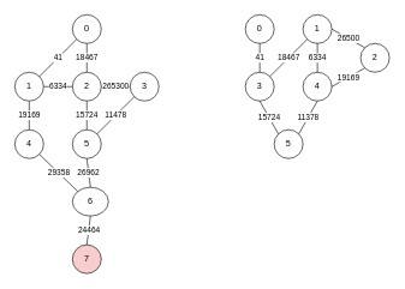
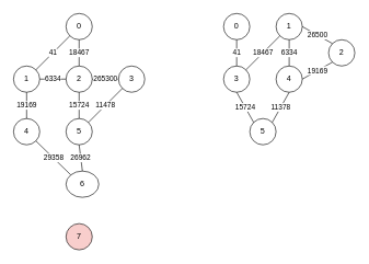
  <mxCell id="0" />
  <mxCell id="1" parent="0" />
  <mxCell id="2" value="1" style="ellipse;whiteSpace=wrap;html=1;aspect=fixed;" vertex="1" parent="1"><mxGeometry x="20" y="100" width="40" height="40" as="geometry" /></mxCell>
  <mxCell id="3" value="2" style="ellipse;whiteSpace=wrap;html=1;aspect=fixed;" vertex="1" parent="1"><mxGeometry x="100" y="100" width="40" height="40" as="geometry" /></mxCell>
  <mxCell id="4" value="5" style="ellipse;whiteSpace=wrap;html=1;aspect=fixed;" vertex="1" parent="1"><mxGeometry x="100" y="180" width="40" height="40" as="geometry" /></mxCell>
  <mxCell id="5" value="4" style="ellipse;whiteSpace=wrap;html=1;aspect=fixed;" vertex="1" parent="1"><mxGeometry x="20" y="180" width="40" height="40" as="geometry" /></mxCell>
  <mxCell id="6" value="3" style="ellipse;whiteSpace=wrap;html=1;aspect=fixed;" vertex="1" parent="1"><mxGeometry x="180" y="100" width="40" height="40" as="geometry" /></mxCell>
  <mxCell id="7" value="6" style="ellipse;whiteSpace=wrap;html=1;aspect=fixed;" vertex="1" parent="1"><mxGeometry x="100" y="260" width="50" height="40" as="geometry" /></mxCell>
  <mxCell id="8" value="7" style="ellipse;whiteSpace=wrap;html=1;aspect=fixed;fillColor=#f8cecc;" vertex="1" parent="1"><mxGeometry x="100" y="340" width="40" height="40" as="geometry" /></mxCell>
  <mxCell id="9" value="0" style="ellipse;whiteSpace=wrap;html=1;aspect=fixed;" vertex="1" parent="1"><mxGeometry x="100" y="20" width="40" height="40" as="geometry" /></mxCell>
  <mxCell id="10" value="18467" style="endArrow=none;html=1;exitX=0.5;exitY=1;exitDx=0;exitDy=0;entryX=0.5;entryY=0;entryDx=0;entryDy=0;" edge="1" parent="1" source="9" target="3"><mxGeometry width="50" height="50" relative="1" as="geometry"><mxPoint x="270" y="60" as="sourcePoint" /><mxPoint x="320" y="10" as="targetPoint" /></mxGeometry></mxCell>
  <mxCell id="11" value="41" style="endArrow=none;html=1;exitX=0;exitY=1;exitDx=0;exitDy=0;entryX=1;entryY=0;entryDx=0;entryDy=0;" edge="1" parent="1" source="9" target="2"><mxGeometry width="50" height="50" relative="1" as="geometry"><mxPoint x="130" y="70" as="sourcePoint" /><mxPoint x="130" y="110" as="targetPoint" /></mxGeometry></mxCell>
  <mxCell id="12" value="6334" style="endArrow=none;html=1;exitX=1;exitY=0.5;exitDx=0;exitDy=0;entryX=0;entryY=0.5;entryDx=0;entryDy=0;" edge="1" parent="1" source="2" target="3"><mxGeometry width="50" height="50" relative="1" as="geometry"><mxPoint x="140" y="80" as="sourcePoint" /><mxPoint x="140" y="120" as="targetPoint" /></mxGeometry></mxCell>
  <mxCell id="13" value="265300" style="endArrow=none;html=1;exitX=1;exitY=0.5;exitDx=0;exitDy=0;entryX=0;entryY=0.5;entryDx=0;entryDy=0;" edge="1" parent="1" source="3" target="6"><mxGeometry width="50" height="50" relative="1" as="geometry"><mxPoint x="150" y="90" as="sourcePoint" /><mxPoint x="150" y="130" as="targetPoint" /></mxGeometry></mxCell>
  <mxCell id="14" value="11478" style="endArrow=none;html=1;exitX=1;exitY=0;exitDx=0;exitDy=0;entryX=0;entryY=1;entryDx=0;entryDy=0;" edge="1" parent="1" source="4" target="6"><mxGeometry width="50" height="50" relative="1" as="geometry"><mxPoint x="230" y="210" as="sourcePoint" /><mxPoint x="280" y="160" as="targetPoint" /></mxGeometry></mxCell>
  <mxCell id="15" value="15724" style="endArrow=none;html=1;exitX=0.5;exitY=1;exitDx=0;exitDy=0;" edge="1" parent="1" source="3" target="4"><mxGeometry width="50" height="50" relative="1" as="geometry"><mxPoint x="210" y="250" as="sourcePoint" /><mxPoint x="260" y="200" as="targetPoint" /></mxGeometry></mxCell>
  <mxCell id="16" value="19169" style="endArrow=none;html=1;entryX=0.5;entryY=1;entryDx=0;entryDy=0;" edge="1" parent="1" source="5" target="2"><mxGeometry width="50" height="50" relative="1" as="geometry"><mxPoint x="-80" y="310" as="sourcePoint" /><mxPoint x="-30" y="260" as="targetPoint" /></mxGeometry></mxCell>
  <mxCell id="17" value="29358" style="endArrow=none;html=1;entryX=1;entryY=1;entryDx=0;entryDy=0;exitX=0;exitY=0;exitDx=0;exitDy=0;" edge="1" parent="1" source="7" target="5"><mxGeometry width="50" height="50" relative="1" as="geometry"><mxPoint x="20" y="340" as="sourcePoint" /><mxPoint x="70" y="290" as="targetPoint" /></mxGeometry></mxCell>
  <mxCell id="18" value="26962" style="endArrow=none;html=1;exitX=0.5;exitY=1;exitDx=0;exitDy=0;entryX=0.5;entryY=0;entryDx=0;entryDy=0;" edge="1" parent="1" source="4" target="7"><mxGeometry width="50" height="50" relative="1" as="geometry"><mxPoint x="230" y="260" as="sourcePoint" /><mxPoint x="280" y="210" as="targetPoint" /></mxGeometry></mxCell>
- <mxCell id="19" value="24464" style="endArrow=none;html=1;exitX=0.5;exitY=1;exitDx=0;exitDy=0;entryX=0.5;entryY=0;entryDx=0;entryDy=0;" edge="1" parent="1" source="7" target="8"><mxGeometry width="50" height="50" relative="1" as="geometry"><mxPoint x="330" y="330" as="sourcePoint" /><mxPoint x="380" y="280" as="targetPoint" /></mxGeometry></mxCell>
  <mxCell id="20" value="0" style="ellipse;whiteSpace=wrap;html=1;aspect=fixed;" vertex="1" parent="1"><mxGeometry x="340" y="20" width="40" height="40" as="geometry" /></mxCell>
  <mxCell id="21" value="1" style="ellipse;whiteSpace=wrap;html=1;aspect=fixed;" vertex="1" parent="1"><mxGeometry x="420" y="20" width="40" height="40" as="geometry" /></mxCell>
  <mxCell id="22" value="3" style="ellipse;whiteSpace=wrap;html=1;aspect=fixed;" vertex="1" parent="1"><mxGeometry x="340" y="100" width="40" height="40" as="geometry" /></mxCell>
  <mxCell id="23" value="4" style="ellipse;whiteSpace=wrap;html=1;aspect=fixed;" vertex="1" parent="1"><mxGeometry x="420" y="100" width="40" height="40" as="geometry" /></mxCell>
  <mxCell id="24" value="2" style="ellipse;whiteSpace=wrap;html=1;aspect=fixed;" vertex="1" parent="1"><mxGeometry x="500" y="60" width="40" height="40" as="geometry" /></mxCell>
  <mxCell id="25" value="5" style="ellipse;whiteSpace=wrap;html=1;aspect=fixed;" vertex="1" parent="1"><mxGeometry x="380" y="180" width="40" height="40" as="geometry" /></mxCell>
  <mxCell id="26" value="26500" style="endArrow=none;html=1;exitX=1;exitY=0.5;exitDx=0;exitDy=0;entryX=0;entryY=0;entryDx=0;entryDy=0;" edge="1" parent="1" source="21" target="24"><mxGeometry width="50" height="50" relative="1" as="geometry"><mxPoint x="510" y="210" as="sourcePoint" /><mxPoint x="560" y="160" as="targetPoint" /></mxGeometry></mxCell>
  <mxCell id="27" value="19169" style="endArrow=none;html=1;entryX=0;entryY=1;entryDx=0;entryDy=0;exitX=1;exitY=0.5;exitDx=0;exitDy=0;" edge="1" parent="1" source="23" target="24"><mxGeometry width="50" height="50" relative="1" as="geometry"><mxPoint x="510" y="200" as="sourcePoint" /><mxPoint x="560" y="150" as="targetPoint" /></mxGeometry></mxCell>
  <mxCell id="28" value="11378" style="endArrow=none;html=1;exitX=0.5;exitY=1;exitDx=0;exitDy=0;entryX=1;entryY=0;entryDx=0;entryDy=0;" edge="1" parent="1" source="23" target="25"><mxGeometry width="50" height="50" relative="1" as="geometry"><mxPoint x="530" y="210" as="sourcePoint" /><mxPoint x="580" y="160" as="targetPoint" /></mxGeometry></mxCell>
  <mxCell id="29" value="15724" style="endArrow=none;html=1;exitX=0.5;exitY=1;exitDx=0;exitDy=0;entryX=0;entryY=0;entryDx=0;entryDy=0;" edge="1" parent="1" source="22" target="25"><mxGeometry width="50" height="50" relative="1" as="geometry"><mxPoint x="450" y="150" as="sourcePoint" /><mxPoint x="424.142" y="195.858" as="targetPoint" /></mxGeometry></mxCell>
  <mxCell id="30" value="18467" style="endArrow=none;html=1;exitX=1;exitY=0;exitDx=0;exitDy=0;entryX=0;entryY=1;entryDx=0;entryDy=0;" edge="1" parent="1" source="22" target="21"><mxGeometry width="50" height="50" relative="1" as="geometry"><mxPoint x="530" y="180" as="sourcePoint" /><mxPoint x="580" y="130" as="targetPoint" /></mxGeometry></mxCell>
  <mxCell id="31" value="6334" style="endArrow=none;html=1;" edge="1" parent="1" source="23" target="21"><mxGeometry width="50" height="50" relative="1" as="geometry"><mxPoint x="384.142" y="115.858" as="sourcePoint" /><mxPoint x="435.858" y="64.142" as="targetPoint" /></mxGeometry></mxCell>
  <mxCell id="32" value="41" style="endArrow=none;html=1;exitX=0.5;exitY=0;exitDx=0;exitDy=0;entryX=0.5;entryY=1;entryDx=0;entryDy=0;" edge="1" parent="1" source="22" target="20"><mxGeometry width="50" height="50" relative="1" as="geometry"><mxPoint x="450" y="110" as="sourcePoint" /><mxPoint x="450" y="70" as="targetPoint" /></mxGeometry></mxCell>
